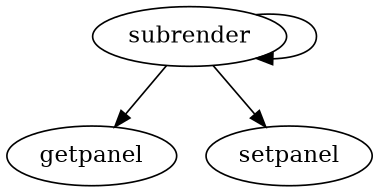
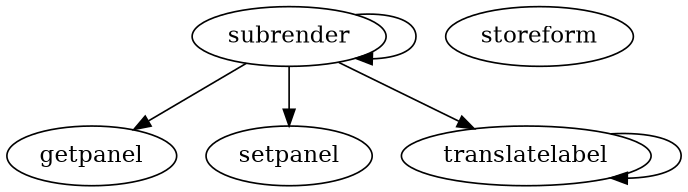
  digraph {
    subrender
    getpanel
    setpanel
+   translatelabel
+   storeform
    subrender -> subrender
    subrender -> getpanel
    subrender -> setpanel
+   subrender -> translatelabel
+   translatelabel -> translatelabel
  }
